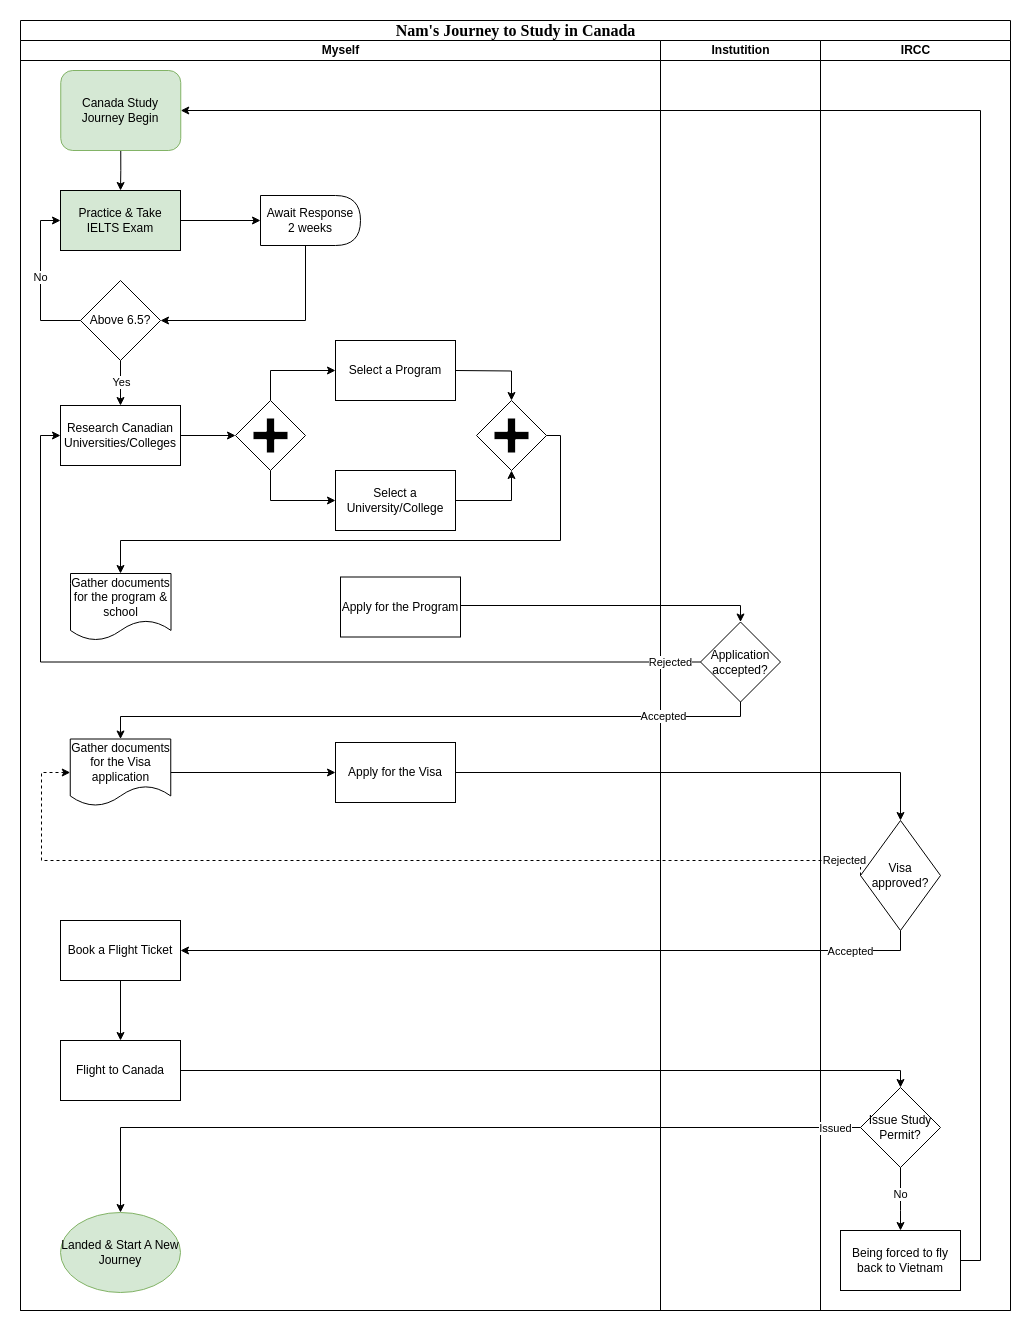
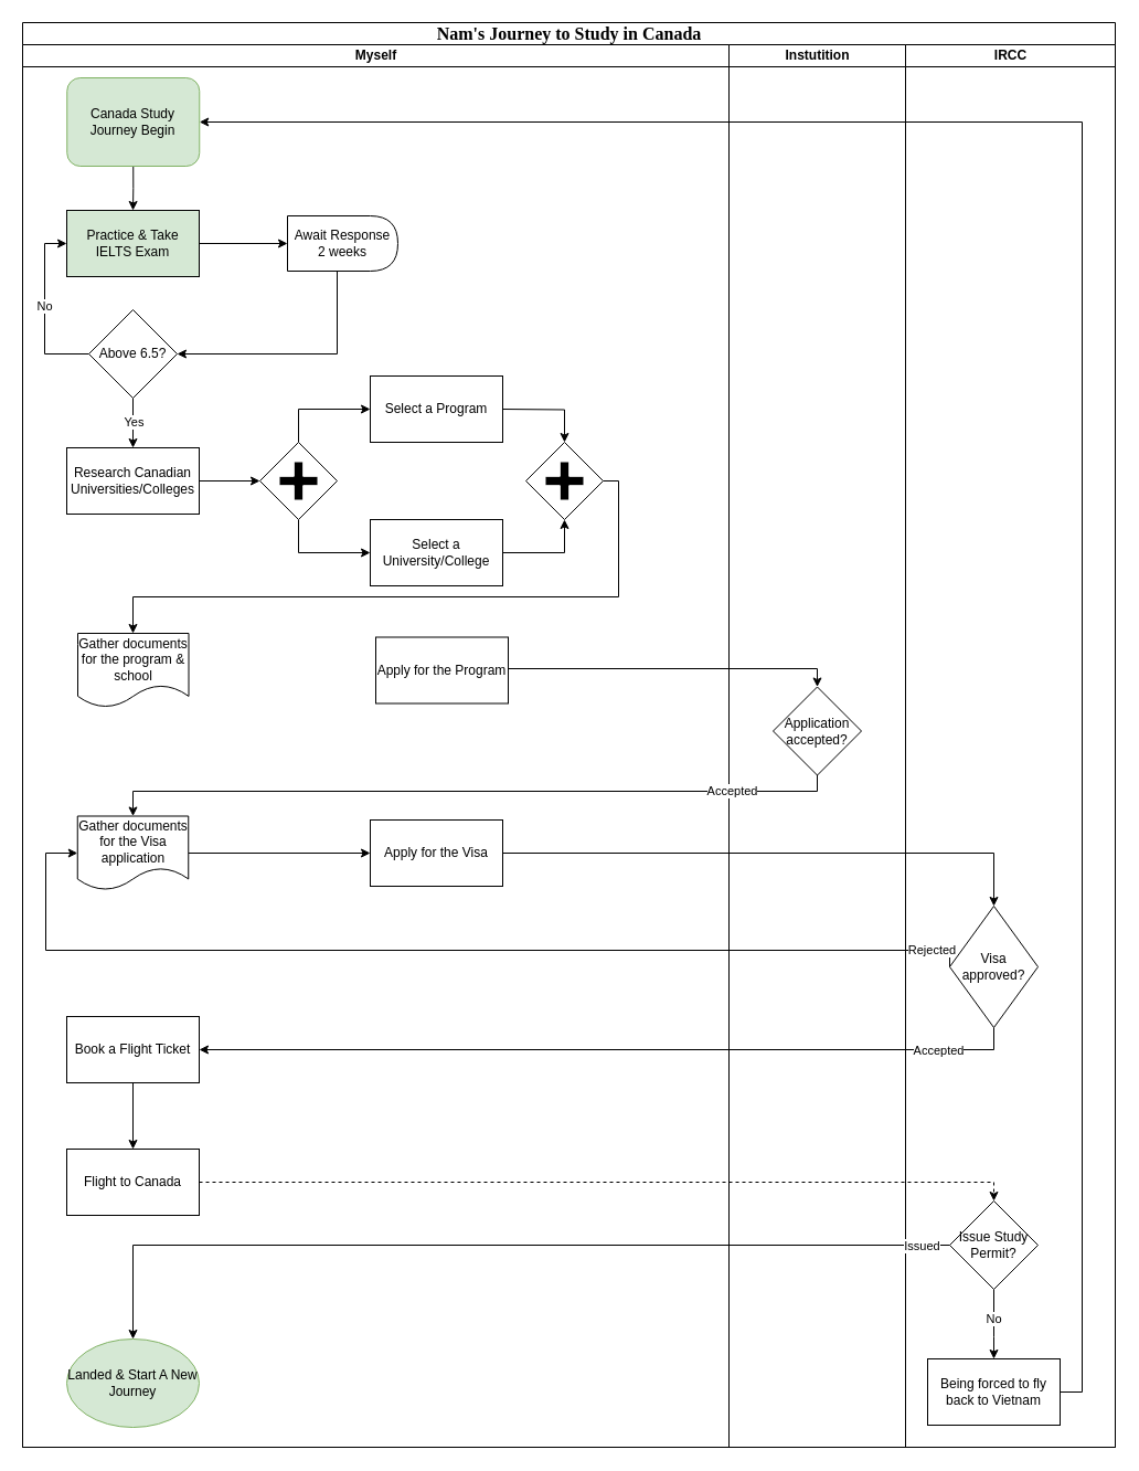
  <mxCell id="0" />
  <mxCell id="1" parent="0" />
  <mxCell id="2" value="&lt;font style=&quot;font-size: 16px;&quot;&gt;Nam's Journey to Study in Canada&lt;/font&gt;" style="swimlane;html=1;childLayout=stackLayout;startSize=20;rounded=0;shadow=0;labelBackgroundColor=none;strokeWidth=1;fontFamily=Verdana;fontSize=8;align=center;" parent="1" vertex="1"><mxGeometry x="20" y="20" width="990" height="1290" as="geometry" /></mxCell>
  <mxCell id="3" value="Myself" style="swimlane;html=1;startSize=20;" parent="2" vertex="1"><mxGeometry y="20" width="640" height="1270" as="geometry" /></mxCell>
  <mxCell id="4" value="" style="edgeStyle=orthogonalEdgeStyle;rounded=0;orthogonalLoop=1;jettySize=auto;html=1;exitX=0.5;exitY=1;exitDx=0;exitDy=0;" parent="3" source="33" target="5" edge="1"><mxGeometry relative="1" as="geometry"><mxPoint x="100" y="100" as="sourcePoint" /></mxGeometry></mxCell>
  <mxCell id="5" value="Practice &amp;amp; Take IELTS Exam" style="rounded=0;whiteSpace=wrap;html=1;fillColor=#d5e8d4;" parent="3" vertex="1"><mxGeometry x="40" y="150" width="120" height="60" as="geometry" /></mxCell>
  <mxCell id="6" value="No" style="edgeStyle=orthogonalEdgeStyle;rounded=0;orthogonalLoop=1;jettySize=auto;html=1;exitX=0;exitY=0.5;exitDx=0;exitDy=0;" parent="3" source="9" edge="1"><mxGeometry x="0.037" relative="1" as="geometry"><mxPoint x="40" y="180" as="targetPoint" /><Array as="points"><mxPoint x="20" y="280" /><mxPoint x="20" y="180" /></Array><mxPoint as="offset" /></mxGeometry></mxCell>
  <mxCell id="7" value="" style="edgeStyle=orthogonalEdgeStyle;rounded=0;orthogonalLoop=1;jettySize=auto;html=1;" parent="3" source="9" target="11" edge="1"><mxGeometry relative="1" as="geometry" /></mxCell>
  <mxCell id="8" value="Yes" style="edgeLabel;html=1;align=center;verticalAlign=middle;resizable=0;points=[];" parent="7" vertex="1" connectable="0"><mxGeometry x="-0.083" relative="1" as="geometry"><mxPoint as="offset" /></mxGeometry></mxCell>
  <mxCell id="9" value="Above 6.5?" style="rhombus;whiteSpace=wrap;html=1;" parent="3" vertex="1"><mxGeometry x="60" y="240" width="80" height="80" as="geometry" /></mxCell>
  <mxCell id="10" style="edgeStyle=orthogonalEdgeStyle;rounded=0;orthogonalLoop=1;jettySize=auto;html=1;entryX=0;entryY=0.5;entryDx=0;entryDy=0;" edge="1" parent="3" source="11" target="22"><mxGeometry relative="1" as="geometry" /></mxCell>
  <mxCell id="11" value="Research Canadian Universities/Colleges" style="whiteSpace=wrap;html=1;" parent="3" vertex="1"><mxGeometry x="40" y="365" width="120" height="60" as="geometry" /></mxCell>
  <mxCell id="12" value="Apply for the Program" style="whiteSpace=wrap;html=1;" parent="3" vertex="1"><mxGeometry x="320" y="536.5" width="120" height="60" as="geometry" /></mxCell>
  <mxCell id="13" value="Apply for the Visa" style="whiteSpace=wrap;html=1;" parent="3" vertex="1"><mxGeometry x="315" y="702" width="120" height="60" as="geometry" /></mxCell>
  <mxCell id="14" value="" style="edgeStyle=orthogonalEdgeStyle;rounded=0;orthogonalLoop=1;jettySize=auto;html=1;" parent="3" source="15" target="16" edge="1"><mxGeometry relative="1" as="geometry" /></mxCell>
  <mxCell id="15" value="Book a Flight Ticket" style="whiteSpace=wrap;html=1;" parent="3" vertex="1"><mxGeometry x="40" y="880" width="120" height="60" as="geometry" /></mxCell>
  <mxCell id="16" value="Flight to Canada" style="whiteSpace=wrap;html=1;" parent="3" vertex="1"><mxGeometry x="40" y="1000" width="120" height="60" as="geometry" /></mxCell>
  <mxCell id="17" value="Await Response&lt;br&gt;2 weeks" style="shape=delay;whiteSpace=wrap;html=1;" parent="3" vertex="1"><mxGeometry x="240" y="155" width="100" height="50" as="geometry" /></mxCell>
  <mxCell id="18" style="edgeStyle=orthogonalEdgeStyle;rounded=0;orthogonalLoop=1;jettySize=auto;html=1;entryX=0;entryY=0.5;entryDx=0;entryDy=0;" parent="3" source="5" target="17" edge="1"><mxGeometry relative="1" as="geometry" /></mxCell>
  <mxCell id="19" style="edgeStyle=orthogonalEdgeStyle;rounded=0;orthogonalLoop=1;jettySize=auto;html=1;entryX=1;entryY=0.5;entryDx=0;entryDy=0;" parent="3" source="17" target="9" edge="1"><mxGeometry relative="1" as="geometry"><Array as="points"><mxPoint x="285" y="280" /></Array></mxGeometry></mxCell>
  <mxCell id="20" style="edgeStyle=orthogonalEdgeStyle;rounded=0;orthogonalLoop=1;jettySize=auto;html=1;entryX=0;entryY=0.5;entryDx=0;entryDy=0;" edge="1" parent="3" source="22"><mxGeometry relative="1" as="geometry"><mxPoint x="315" y="330.0" as="targetPoint" /><Array as="points"><mxPoint x="250" y="330" /></Array></mxGeometry></mxCell>
  <mxCell id="21" style="edgeStyle=orthogonalEdgeStyle;rounded=0;orthogonalLoop=1;jettySize=auto;html=1;entryX=0;entryY=0.5;entryDx=0;entryDy=0;" edge="1" parent="3" source="22" target="26"><mxGeometry relative="1" as="geometry"><Array as="points"><mxPoint x="250" y="460" /></Array></mxGeometry></mxCell>
  <mxCell id="22" value="" style="shape=mxgraph.bpmn.shape;html=1;verticalLabelPosition=bottom;labelBackgroundColor=#ffffff;verticalAlign=top;perimeter=rhombusPerimeter;background=gateway;outline=none;symbol=parallelGw;rounded=1;shadow=0;strokeWidth=1;fontFamily=Verdana;fontSize=8;align=center;" vertex="1" parent="3"><mxGeometry x="215" y="360" width="70" height="70" as="geometry" /></mxCell>
  <mxCell id="23" style="edgeStyle=orthogonalEdgeStyle;rounded=0;orthogonalLoop=1;jettySize=auto;html=1;entryX=0.5;entryY=0;entryDx=0;entryDy=0;" edge="1" parent="3" target="28"><mxGeometry relative="1" as="geometry"><mxPoint x="435" y="330.0" as="sourcePoint" /></mxGeometry></mxCell>
  <mxCell id="24" value="Select a Program" style="rounded=0;whiteSpace=wrap;html=1;" vertex="1" parent="3"><mxGeometry x="315" y="300" width="120" height="60" as="geometry" /></mxCell>
  <mxCell id="25" style="edgeStyle=orthogonalEdgeStyle;rounded=0;orthogonalLoop=1;jettySize=auto;html=1;entryX=0.5;entryY=1;entryDx=0;entryDy=0;" edge="1" parent="3" source="26" target="28"><mxGeometry relative="1" as="geometry" /></mxCell>
  <mxCell id="26" value="Select a University/College" style="rounded=0;whiteSpace=wrap;html=1;" vertex="1" parent="3"><mxGeometry x="315" y="430" width="120" height="60" as="geometry" /></mxCell>
  <mxCell id="27" style="edgeStyle=orthogonalEdgeStyle;rounded=0;orthogonalLoop=1;jettySize=auto;html=1;" edge="1" parent="3" source="28"><mxGeometry relative="1" as="geometry"><mxPoint x="100" y="533" as="targetPoint" /><Array as="points"><mxPoint x="540" y="395" /><mxPoint x="540" y="500" /><mxPoint x="100" y="500" /></Array></mxGeometry></mxCell>
  <mxCell id="28" value="" style="shape=mxgraph.bpmn.shape;html=1;verticalLabelPosition=bottom;labelBackgroundColor=#ffffff;verticalAlign=top;perimeter=rhombusPerimeter;background=gateway;outline=none;symbol=parallelGw;rounded=1;shadow=0;strokeWidth=1;fontFamily=Verdana;fontSize=8;align=center;" vertex="1" parent="3"><mxGeometry x="456" y="360" width="70" height="70" as="geometry" /></mxCell>
  <mxCell id="29" value="Gather documents for the program &amp;amp; school" style="shape=document;whiteSpace=wrap;html=1;boundedLbl=1;" vertex="1" parent="3"><mxGeometry x="50" y="533" width="100.5" height="67" as="geometry" /></mxCell>
  <mxCell id="30" value="" style="edgeStyle=orthogonalEdgeStyle;rounded=0;orthogonalLoop=1;jettySize=auto;html=1;" edge="1" parent="3" source="31" target="13"><mxGeometry relative="1" as="geometry" /></mxCell>
  <mxCell id="31" value="Gather documents for the Visa application" style="shape=document;whiteSpace=wrap;html=1;boundedLbl=1;" vertex="1" parent="3"><mxGeometry x="49.75" y="698.5" width="100.5" height="67" as="geometry" /></mxCell>
  <mxCell id="32" value="Landed &amp;amp; Start A New Journey" style="ellipse;whiteSpace=wrap;html=1;fillColor=#d5e8d4;strokeColor=#82b366;" vertex="1" parent="3"><mxGeometry x="40" y="1172" width="120" height="80" as="geometry" /></mxCell>
  <mxCell id="33" value="Canada Study Journey Begin" style="whiteSpace=wrap;html=1;fillColor=#d5e8d4;strokeColor=#82b366;rounded=1;" vertex="1" parent="3"><mxGeometry x="40.25" y="30" width="120" height="80" as="geometry" /></mxCell>
  <mxCell id="34" value="Instutition" style="swimlane;html=1;startSize=20;" parent="2" vertex="1"><mxGeometry x="640" y="20" width="160" height="1270" as="geometry" /></mxCell>
  <mxCell id="35" value="Application accepted?" style="rhombus;whiteSpace=wrap;html=1;" parent="34" vertex="1"><mxGeometry x="40" y="581.5" width="80" height="80" as="geometry" /></mxCell>
  <mxCell id="36" value="IRCC" style="swimlane;html=1;startSize=20;" parent="2" vertex="1"><mxGeometry x="800" y="20" width="190" height="1270" as="geometry" /></mxCell>
  <mxCell id="37" value="Issue Study Permit?" style="rhombus;whiteSpace=wrap;html=1;" parent="36" vertex="1"><mxGeometry x="40" y="1047" width="80" height="80" as="geometry" /></mxCell>
  <mxCell id="38" value="Visa approved?" style="rhombus;whiteSpace=wrap;html=1;" parent="36" vertex="1"><mxGeometry x="40" y="780" width="80" height="110" as="geometry" /></mxCell>
  <mxCell id="39" value="Being forced to fly back to Vietnam" style="whiteSpace=wrap;html=1;" parent="36" vertex="1"><mxGeometry x="20" y="1190" width="120" height="60" as="geometry" /></mxCell>
  <mxCell id="40" value="No" style="edgeStyle=orthogonalEdgeStyle;rounded=0;orthogonalLoop=1;jettySize=auto;html=1;exitX=0.5;exitY=1;exitDx=0;exitDy=0;entryX=0.5;entryY=0;entryDx=0;entryDy=0;" parent="36" source="37" target="39" edge="1"><mxGeometry x="-0.134" relative="1" as="geometry"><mxPoint x="120" y="1051" as="sourcePoint" /><mxPoint x="290" y="1220" as="targetPoint" /><Array as="points"><mxPoint x="80" y="1170" /><mxPoint x="80" y="1170" /></Array><mxPoint as="offset" /></mxGeometry></mxCell>
  <mxCell id="41" style="edgeStyle=orthogonalEdgeStyle;rounded=0;orthogonalLoop=1;jettySize=auto;html=1;entryX=0.5;entryY=0;entryDx=0;entryDy=0;" parent="2" source="13" target="38" edge="1"><mxGeometry relative="1" as="geometry"><mxPoint x="840" y="750" as="targetPoint" /></mxGeometry></mxCell>
- <mxCell id="42" style="edgeStyle=orthogonalEdgeStyle;rounded=0;orthogonalLoop=1;jettySize=auto;html=1;entryX=0.5;entryY=0;entryDx=0;entryDy=0;" parent="2" source="16" target="37" edge="1"><mxGeometry relative="1" as="geometry"><mxPoint x="560" y="1070" as="targetPoint" /><Array as="points"><mxPoint x="880" y="1050" /></Array></mxGeometry></mxCell>
+ <mxCell id="42" style="edgeStyle=orthogonalEdgeStyle;rounded=0;orthogonalLoop=1;jettySize=auto;html=1;entryX=0.5;entryY=0;entryDx=0;entryDy=0;dashed=1;" parent="2" source="16" target="37" edge="1"><mxGeometry relative="1" as="geometry"><mxPoint x="560" y="1070" as="targetPoint" /><Array as="points"><mxPoint x="880" y="1050" /></Array></mxGeometry></mxCell>
  <mxCell id="43" style="edgeStyle=orthogonalEdgeStyle;rounded=0;orthogonalLoop=1;jettySize=auto;html=1;exitX=0;exitY=0.5;exitDx=0;exitDy=0;" parent="2" source="37" target="32" edge="1"><mxGeometry relative="1" as="geometry"><mxPoint x="100" y="1190" as="targetPoint" /><Array as="points"><mxPoint x="100" y="1107" /></Array></mxGeometry></mxCell>
  <mxCell id="44" value="Issued" style="edgeLabel;html=1;align=center;verticalAlign=middle;resizable=0;points=[];" parent="43" vertex="1" connectable="0"><mxGeometry x="-0.912" y="-2" relative="1" as="geometry"><mxPoint x="10" y="2" as="offset" /></mxGeometry></mxCell>
- <mxCell id="45" value="Rejected" style="edgeStyle=orthogonalEdgeStyle;rounded=0;orthogonalLoop=1;jettySize=auto;html=1;exitX=0;exitY=0.5;exitDx=0;exitDy=0;entryX=0;entryY=0.5;entryDx=0;entryDy=0;dashed=1;" parent="2" edge="1" target="31" source="38"><mxGeometry x="-0.934" relative="1" as="geometry"><mxPoint x="551" y="840" as="sourcePoint" /><mxPoint x="40" y="750" as="targetPoint" /><Array as="points"><mxPoint x="21" y="840" /><mxPoint x="21" y="752" /></Array><mxPoint as="offset" /></mxGeometry></mxCell>
+ <mxCell id="45" value="Rejected" style="edgeStyle=orthogonalEdgeStyle;rounded=0;orthogonalLoop=1;jettySize=auto;html=1;exitX=0;exitY=0.5;exitDx=0;exitDy=0;entryX=0;entryY=0.5;entryDx=0;entryDy=0;" parent="2" edge="1" target="31" source="38"><mxGeometry x="-0.934" relative="1" as="geometry"><mxPoint x="551" y="840" as="sourcePoint" /><mxPoint x="40" y="750" as="targetPoint" /><Array as="points"><mxPoint x="21" y="840" /><mxPoint x="21" y="752" /></Array><mxPoint as="offset" /></mxGeometry></mxCell>
  <mxCell id="46" style="edgeStyle=orthogonalEdgeStyle;rounded=0;orthogonalLoop=1;jettySize=auto;html=1;entryX=1;entryY=0.5;entryDx=0;entryDy=0;" parent="2" source="38" target="15" edge="1"><mxGeometry relative="1" as="geometry"><mxPoint x="180" y="910" as="targetPoint" /><Array as="points"><mxPoint x="880" y="930" /></Array></mxGeometry></mxCell>
  <mxCell id="47" value="Accepted" style="edgeLabel;html=1;align=center;verticalAlign=middle;resizable=0;points=[];" parent="46" vertex="1" connectable="0"><mxGeometry x="-0.417" y="-1" relative="1" as="geometry"><mxPoint x="145" y="1" as="offset" /></mxGeometry></mxCell>
  <mxCell id="48" value="Accepted" style="edgeStyle=orthogonalEdgeStyle;rounded=0;orthogonalLoop=1;jettySize=auto;html=1;exitX=0.5;exitY=1;exitDx=0;exitDy=0;entryX=0.5;entryY=0;entryDx=0;entryDy=0;" parent="2" source="35" target="31" edge="1"><mxGeometry x="-0.721" relative="1" as="geometry"><mxPoint x="720.0" y="690.5" as="sourcePoint" /><mxPoint x="148.25" y="716" as="targetPoint" /><Array as="points"><mxPoint x="720" y="696" /><mxPoint x="100" y="696" /></Array><mxPoint as="offset" /></mxGeometry></mxCell>
- <mxCell id="49" value="Rejected" style="edgeStyle=orthogonalEdgeStyle;rounded=0;orthogonalLoop=1;jettySize=auto;html=1;entryX=0;entryY=0.5;entryDx=0;entryDy=0;exitX=0;exitY=0.5;exitDx=0;exitDy=0;" parent="2" source="35" target="11" edge="1"><mxGeometry x="-0.933" relative="1" as="geometry"><mxPoint x="60" y="620" as="sourcePoint" /><Array as="points"><mxPoint x="20" y="642" /><mxPoint x="20" y="415" /></Array><mxPoint as="offset" /></mxGeometry></mxCell>
  <mxCell id="50" style="edgeStyle=orthogonalEdgeStyle;rounded=0;orthogonalLoop=1;jettySize=auto;html=1;" parent="2" source="39" target="33" edge="1"><mxGeometry relative="1" as="geometry"><mxPoint x="160" y="90" as="targetPoint" /><Array as="points"><mxPoint x="960" y="1240" /><mxPoint x="960" y="90" /></Array></mxGeometry></mxCell>
  <mxCell id="51" style="edgeStyle=orthogonalEdgeStyle;rounded=0;orthogonalLoop=1;jettySize=auto;html=1;entryX=0.5;entryY=0;entryDx=0;entryDy=0;" edge="1" parent="2" source="12" target="35"><mxGeometry relative="1" as="geometry"><Array as="points"><mxPoint x="720" y="585" /></Array></mxGeometry></mxCell>
